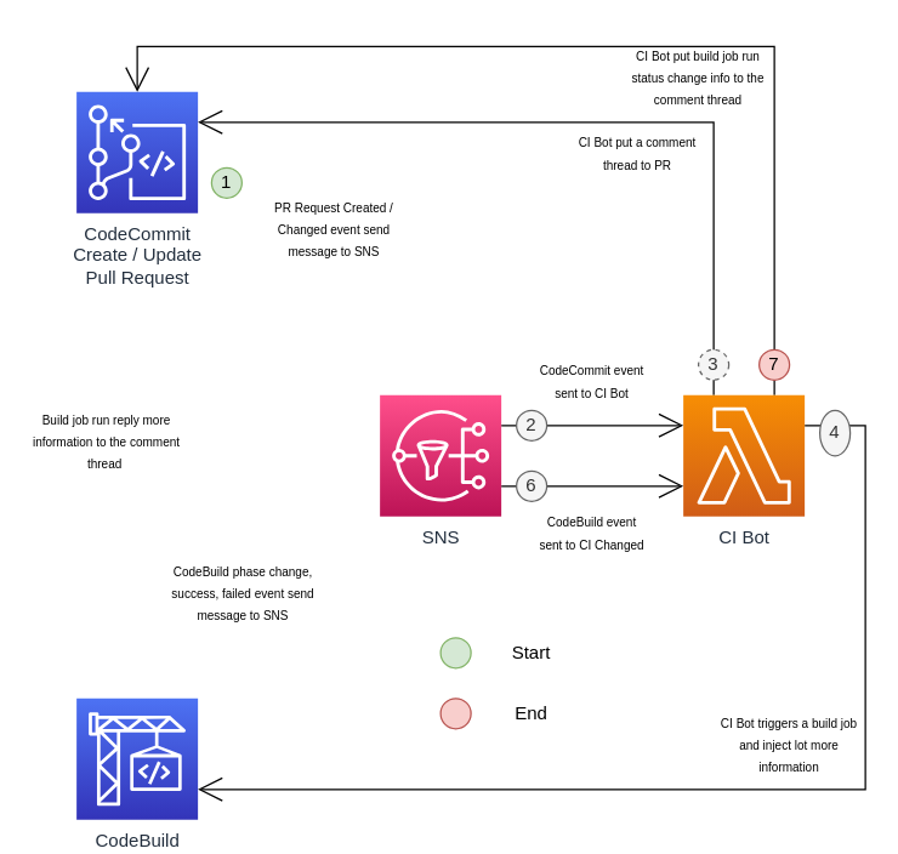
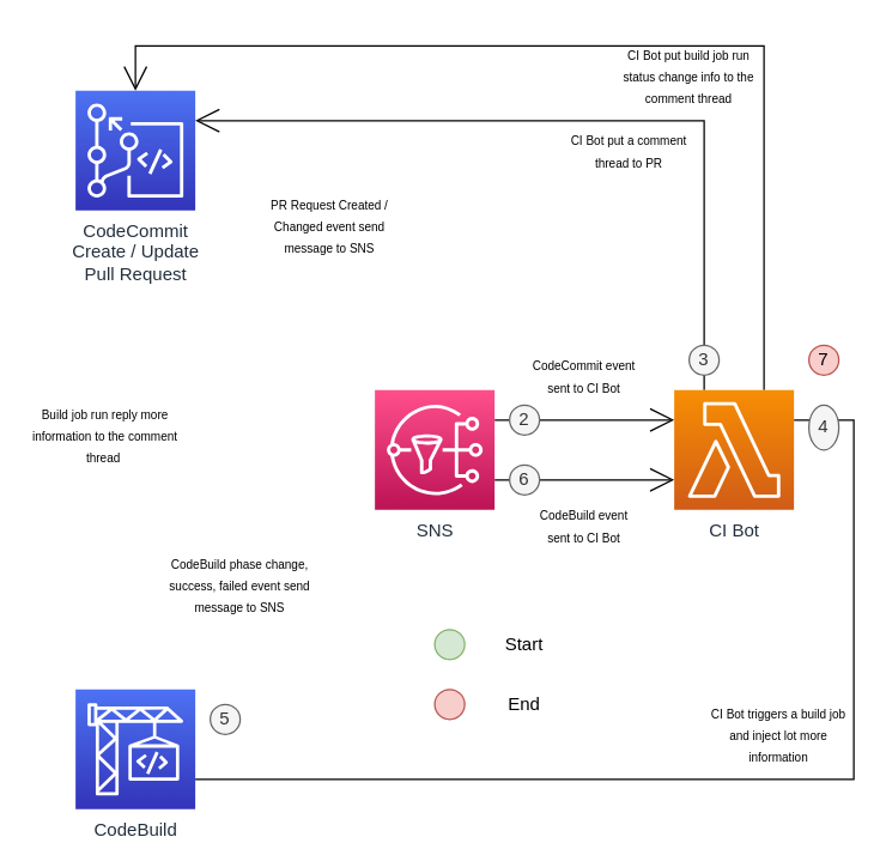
  <mxCell id="0" />
  <mxCell id="1" parent="0" />
  <mxCell id="2" style="edgeStyle=orthogonalEdgeStyle;rounded=0;orthogonalLoop=1;jettySize=auto;html=1;exitX=1;exitY=0.25;exitDx=0;exitDy=0;exitPerimeter=0;entryX=0;entryY=0.25;entryDx=0;entryDy=0;entryPerimeter=0;endArrow=open;startSize=14;endSize=14;sourcePerimeterSpacing=8;targetPerimeterSpacing=8;" edge="1" parent="1" source="4" target="11"><mxGeometry relative="1" as="geometry" /></mxCell>
  <mxCell id="3" style="edgeStyle=orthogonalEdgeStyle;rounded=0;orthogonalLoop=1;jettySize=auto;html=1;exitX=1;exitY=0.75;exitDx=0;exitDy=0;exitPerimeter=0;entryX=0;entryY=0.75;entryDx=0;entryDy=0;entryPerimeter=0;endArrow=open;startSize=14;endSize=14;sourcePerimeterSpacing=8;targetPerimeterSpacing=8;" edge="1" parent="1" source="4" target="11"><mxGeometry relative="1" as="geometry" /></mxCell>
  <mxCell id="4" value="SNS" style="sketch=0;points=[[0,0,0],[0.25,0,0],[0.5,0,0],[0.75,0,0],[1,0,0],[0,1,0],[0.25,1,0],[0.5,1,0],[0.75,1,0],[1,1,0],[0,0.25,0],[0,0.5,0],[0,0.75,0],[1,0.25,0],[1,0.5,0],[1,0.75,0]];outlineConnect=0;fontColor=#232F3E;gradientColor=#FF4F8B;gradientDirection=north;fillColor=#BC1356;strokeColor=#ffffff;dashed=0;verticalLabelPosition=bottom;verticalAlign=top;align=center;html=1;fontSize=12;fontStyle=0;aspect=fixed;shape=mxgraph.aws4.resourceIcon;resIcon=mxgraph.aws4.sns;hachureGap=4;pointerEvents=0;" vertex="1" parent="1"><mxGeometry x="250" y="260" width="80" height="80" as="geometry" /></mxCell>
  <mxCell id="5" value="CodeCommit&lt;br&gt;Create / Update&lt;br&gt;Pull Request" style="sketch=0;points=[[0,0,0],[0.25,0,0],[0.5,0,0],[0.75,0,0],[1,0,0],[0,1,0],[0.25,1,0],[0.5,1,0],[0.75,1,0],[1,1,0],[0,0.25,0],[0,0.5,0],[0,0.75,0],[1,0.25,0],[1,0.5,0],[1,0.75,0]];outlineConnect=0;fontColor=#232F3E;gradientColor=#4D72F3;gradientDirection=north;fillColor=#3334B9;strokeColor=#ffffff;dashed=0;verticalLabelPosition=bottom;verticalAlign=top;align=center;html=1;fontSize=12;fontStyle=0;aspect=fixed;shape=mxgraph.aws4.resourceIcon;resIcon=mxgraph.aws4.codecommit;hachureGap=4;pointerEvents=0;" vertex="1" parent="1"><mxGeometry x="50" y="60" width="80" height="80" as="geometry" /></mxCell>
  <mxCell id="6" value="CodeBuild" style="sketch=0;points=[[0,0,0],[0.25,0,0],[0.5,0,0],[0.75,0,0],[1,0,0],[0,1,0],[0.25,1,0],[0.5,1,0],[0.75,1,0],[1,1,0],[0,0.25,0],[0,0.5,0],[0,0.75,0],[1,0.25,0],[1,0.5,0],[1,0.75,0]];outlineConnect=0;fontColor=#232F3E;gradientColor=#4D72F3;gradientDirection=north;fillColor=#3334B9;strokeColor=#ffffff;dashed=0;verticalLabelPosition=bottom;verticalAlign=top;align=center;html=1;fontSize=12;fontStyle=0;aspect=fixed;shape=mxgraph.aws4.resourceIcon;resIcon=mxgraph.aws4.codebuild;hachureGap=4;pointerEvents=0;" vertex="1" parent="1"><mxGeometry x="50" y="460" width="80" height="80" as="geometry" /></mxCell>
- <mxCell id="7" value="1" style="ellipse;whiteSpace=wrap;html=1;aspect=fixed;hachureGap=4;pointerEvents=0;fillColor=#d5e8d4;strokeColor=#82b366;" vertex="1" parent="1"><mxGeometry x="139" y="110" width="20" height="20" as="geometry" /></mxCell>
- <mxCell id="8" style="edgeStyle=orthogonalEdgeStyle;rounded=0;orthogonalLoop=1;jettySize=auto;html=1;exitX=1;exitY=0.25;exitDx=0;exitDy=0;exitPerimeter=0;entryX=1;entryY=0.75;entryDx=0;entryDy=0;entryPerimeter=0;endArrow=open;startSize=14;endSize=14;sourcePerimeterSpacing=8;targetPerimeterSpacing=8;" edge="1" parent="1" source="11" target="6"><mxGeometry relative="1" as="geometry"><Array as="points"><mxPoint x="570" y="280" /><mxPoint x="570" y="520" /></Array></mxGeometry></mxCell>
+ <mxCell id="8" style="edgeStyle=orthogonalEdgeStyle;rounded=0;orthogonalLoop=1;jettySize=auto;html=1;exitX=1;exitY=0.25;exitDx=0;exitDy=0;exitPerimeter=0;entryX=1;entryY=0.75;entryDx=0;entryDy=0;entryPerimeter=0;endArrow=none;startSize=14;endSize=14;sourcePerimeterSpacing=8;targetPerimeterSpacing=8;" edge="1" parent="1" source="11" target="6"><mxGeometry relative="1" as="geometry"><Array as="points"><mxPoint x="570" y="280" /><mxPoint x="570" y="520" /></Array></mxGeometry></mxCell>
  <mxCell id="9" style="edgeStyle=orthogonalEdgeStyle;rounded=0;orthogonalLoop=1;jettySize=auto;html=1;exitX=0.25;exitY=0;exitDx=0;exitDy=0;exitPerimeter=0;entryX=1;entryY=0.25;entryDx=0;entryDy=0;entryPerimeter=0;endArrow=open;startSize=14;endSize=14;sourcePerimeterSpacing=8;targetPerimeterSpacing=8;" edge="1" parent="1" source="11" target="5"><mxGeometry relative="1" as="geometry" /></mxCell>
  <mxCell id="10" style="edgeStyle=orthogonalEdgeStyle;rounded=0;orthogonalLoop=1;jettySize=auto;html=1;exitX=0.75;exitY=0;exitDx=0;exitDy=0;exitPerimeter=0;entryX=0.5;entryY=0;entryDx=0;entryDy=0;entryPerimeter=0;endArrow=open;startSize=14;endSize=14;sourcePerimeterSpacing=8;targetPerimeterSpacing=8;" edge="1" parent="1" source="11" target="5"><mxGeometry relative="1" as="geometry" /></mxCell>
  <mxCell id="11" value="CI Bot" style="sketch=0;points=[[0,0,0],[0.25,0,0],[0.5,0,0],[0.75,0,0],[1,0,0],[0,1,0],[0.25,1,0],[0.5,1,0],[0.75,1,0],[1,1,0],[0,0.25,0],[0,0.5,0],[0,0.75,0],[1,0.25,0],[1,0.5,0],[1,0.75,0]];outlineConnect=0;fontColor=#232F3E;gradientColor=#F78E04;gradientDirection=north;fillColor=#D05C17;strokeColor=#ffffff;dashed=0;verticalLabelPosition=bottom;verticalAlign=top;align=center;html=1;fontSize=12;fontStyle=0;aspect=fixed;shape=mxgraph.aws4.resourceIcon;resIcon=mxgraph.aws4.lambda;hachureGap=4;pointerEvents=0;" vertex="1" parent="1"><mxGeometry x="450" y="260" width="80" height="80" as="geometry" /></mxCell>
  <mxCell id="12" value="2" style="ellipse;whiteSpace=wrap;html=1;aspect=fixed;hachureGap=4;pointerEvents=0;fillColor=#f5f5f5;strokeColor=#666666;fontColor=#333333;" vertex="1" parent="1"><mxGeometry x="340" y="270" width="20" height="20" as="geometry" /></mxCell>
- <mxCell id="13" value="3" style="ellipse;whiteSpace=wrap;html=1;aspect=fixed;hachureGap=4;pointerEvents=0;fillColor=#f5f5f5;strokeColor=#666666;fontColor=#333333;dashed=1;" vertex="1" parent="1"><mxGeometry x="460" y="230" width="20" height="20" as="geometry" /></mxCell>
+ <mxCell id="13" value="3" style="ellipse;whiteSpace=wrap;html=1;aspect=fixed;hachureGap=4;pointerEvents=0;fillColor=#f5f5f5;strokeColor=#666666;fontColor=#333333;" vertex="1" parent="1"><mxGeometry x="460" y="230" width="20" height="20" as="geometry" /></mxCell>
  <mxCell id="14" value="4" style="ellipse;whiteSpace=wrap;html=1;aspect=fixed;hachureGap=4;pointerEvents=0;fillColor=#f5f5f5;strokeColor=#666666;fontColor=#333333;" vertex="1" parent="1"><mxGeometry x="540" y="270" width="20" height="30" as="geometry" /></mxCell>
+ <mxCell id="15" value="5" style="ellipse;whiteSpace=wrap;html=1;aspect=fixed;hachureGap=4;pointerEvents=0;fillColor=#f5f5f5;strokeColor=#666666;fontColor=#333333;" vertex="1" parent="1"><mxGeometry x="140" y="470" width="20" height="20" as="geometry" /></mxCell>
  <mxCell id="16" value="6" style="ellipse;whiteSpace=wrap;html=1;aspect=fixed;hachureGap=4;pointerEvents=0;fillColor=#f5f5f5;strokeColor=#666666;fontColor=#333333;" vertex="1" parent="1"><mxGeometry x="340" y="310" width="20" height="20" as="geometry" /></mxCell>
- <mxCell id="17" value="7" style="ellipse;whiteSpace=wrap;html=1;aspect=fixed;hachureGap=4;pointerEvents=0;fillColor=#f8cecc;strokeColor=#b85450;" vertex="1" parent="1"><mxGeometry x="500" y="230" width="20" height="20" as="geometry" /></mxCell>
+ <mxCell id="17" value="7" style="ellipse;whiteSpace=wrap;html=1;aspect=fixed;hachureGap=4;pointerEvents=0;fillColor=#f8cecc;strokeColor=#b85450;" vertex="1" parent="1"><mxGeometry x="540" y="230" width="20" height="20" as="geometry" /></mxCell>
  <mxCell id="18" value="&lt;font style=&quot;font-size: 8px&quot;&gt;PR Request Created / Changed event send message to SNS&lt;/font&gt;" style="text;html=1;strokeColor=none;fillColor=none;align=center;verticalAlign=middle;whiteSpace=wrap;rounded=0;hachureGap=4;pointerEvents=0;" vertex="1" parent="1"><mxGeometry x="170" y="120" width="100" height="60" as="geometry" /></mxCell>
  <mxCell id="19" value="&lt;font style=&quot;font-size: 8px&quot;&gt;CodeCommit event&lt;br&gt;sent to CI Bot&lt;br&gt;&lt;/font&gt;" style="text;html=1;strokeColor=none;fillColor=none;align=center;verticalAlign=middle;whiteSpace=wrap;rounded=0;hachureGap=4;pointerEvents=0;" vertex="1" parent="1"><mxGeometry x="340" y="220" width="100" height="60" as="geometry" /></mxCell>
  <mxCell id="20" value="&lt;font style=&quot;font-size: 8px&quot;&gt;CI Bot put a comment thread to PR&lt;br&gt;&lt;/font&gt;" style="text;html=1;strokeColor=none;fillColor=none;align=center;verticalAlign=middle;whiteSpace=wrap;rounded=0;hachureGap=4;pointerEvents=0;" vertex="1" parent="1"><mxGeometry x="370" y="70" width="100" height="60" as="geometry" /></mxCell>
  <mxCell id="21" value="&lt;font style=&quot;font-size: 8px&quot;&gt;CI Bot triggers a build job&lt;br&gt;and inject lot more information&lt;br&gt;&lt;/font&gt;" style="text;html=1;strokeColor=none;fillColor=none;align=center;verticalAlign=middle;whiteSpace=wrap;rounded=0;hachureGap=4;pointerEvents=0;" vertex="1" parent="1"><mxGeometry x="470" y="460" width="100" height="60" as="geometry" /></mxCell>
  <mxCell id="22" value="&lt;font style=&quot;font-size: 8px&quot;&gt;CodeBuild phase change, success, failed event send message to SNS&lt;br&gt;&lt;/font&gt;" style="text;html=1;strokeColor=none;fillColor=none;align=center;verticalAlign=middle;whiteSpace=wrap;rounded=0;hachureGap=4;pointerEvents=0;" vertex="1" parent="1"><mxGeometry x="110" y="360" width="100" height="60" as="geometry" /></mxCell>
- <mxCell id="23" value="&lt;font style=&quot;font-size: 8px&quot;&gt;CodeBuild event&lt;br&gt;sent to CI Changed&lt;br&gt;&lt;/font&gt;" style="text;html=1;strokeColor=none;fillColor=none;align=center;verticalAlign=middle;whiteSpace=wrap;rounded=0;hachureGap=4;pointerEvents=0;" vertex="1" parent="1"><mxGeometry x="340" y="320" width="100" height="60" as="geometry" /></mxCell>
+ <mxCell id="23" value="&lt;font style=&quot;font-size: 8px&quot;&gt;CodeBuild event&lt;br&gt;sent to CI Bot&lt;br&gt;&lt;/font&gt;" style="text;html=1;strokeColor=none;fillColor=none;align=center;verticalAlign=middle;whiteSpace=wrap;rounded=0;hachureGap=4;pointerEvents=0;" vertex="1" parent="1"><mxGeometry x="340" y="320" width="100" height="60" as="geometry" /></mxCell>
  <mxCell id="24" value="&lt;font style=&quot;font-size: 8px&quot;&gt;CI Bot put build job run status change info to the comment thread&lt;br&gt;&lt;/font&gt;" style="text;html=1;strokeColor=none;fillColor=none;align=center;verticalAlign=middle;whiteSpace=wrap;rounded=0;hachureGap=4;pointerEvents=0;" vertex="1" parent="1"><mxGeometry x="410" y="20" width="100" height="60" as="geometry" /></mxCell>
  <mxCell id="25" value="&lt;font style=&quot;font-size: 8px&quot;&gt;Build job run reply more information to the comment thread&amp;nbsp;&lt;br&gt;&lt;/font&gt;" style="text;html=1;strokeColor=none;fillColor=none;align=center;verticalAlign=middle;whiteSpace=wrap;rounded=0;hachureGap=4;pointerEvents=0;" vertex="1" parent="1"><mxGeometry x="20" y="260" width="100" height="60" as="geometry" /></mxCell>
  <mxCell id="26" value="" style="ellipse;whiteSpace=wrap;html=1;aspect=fixed;hachureGap=4;pointerEvents=0;fillColor=#d5e8d4;strokeColor=#82b366;" vertex="1" parent="1"><mxGeometry x="290" y="420" width="20" height="20" as="geometry" /></mxCell>
  <mxCell id="27" value="" style="ellipse;whiteSpace=wrap;html=1;aspect=fixed;hachureGap=4;pointerEvents=0;fillColor=#f8cecc;strokeColor=#b85450;" vertex="1" parent="1"><mxGeometry x="290" y="460" width="20" height="20" as="geometry" /></mxCell>
  <mxCell id="28" value="Start" style="text;html=1;strokeColor=none;fillColor=none;align=center;verticalAlign=middle;whiteSpace=wrap;rounded=0;hachureGap=4;pointerEvents=0;" vertex="1" parent="1"><mxGeometry x="330" y="420" width="40" height="20" as="geometry" /></mxCell>
  <mxCell id="29" value="End" style="text;html=1;strokeColor=none;fillColor=none;align=center;verticalAlign=middle;whiteSpace=wrap;rounded=0;hachureGap=4;pointerEvents=0;" vertex="1" parent="1"><mxGeometry x="330" y="460" width="40" height="20" as="geometry" /></mxCell>
